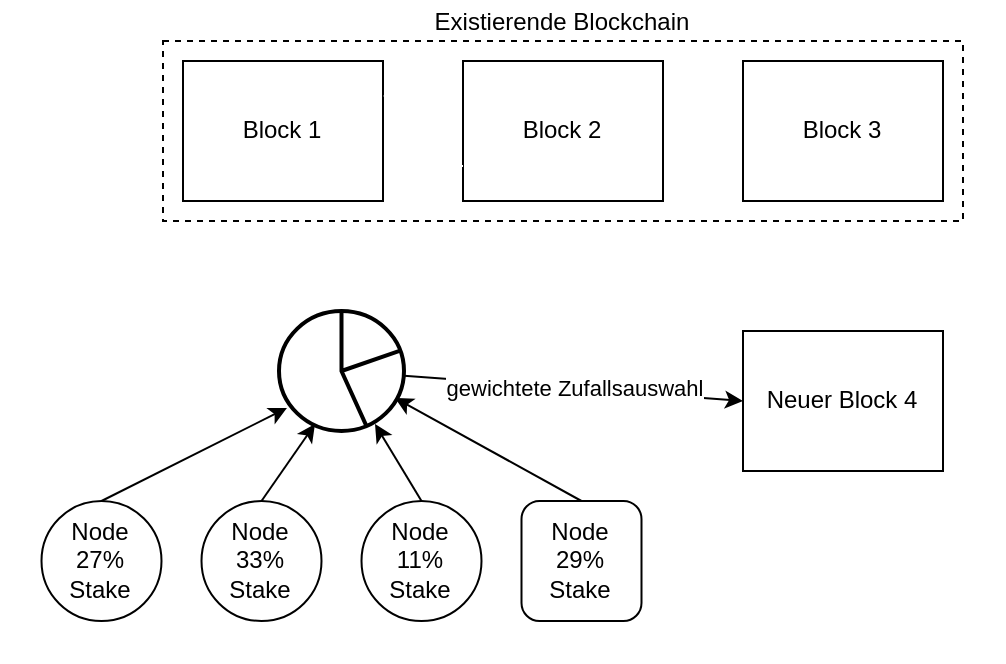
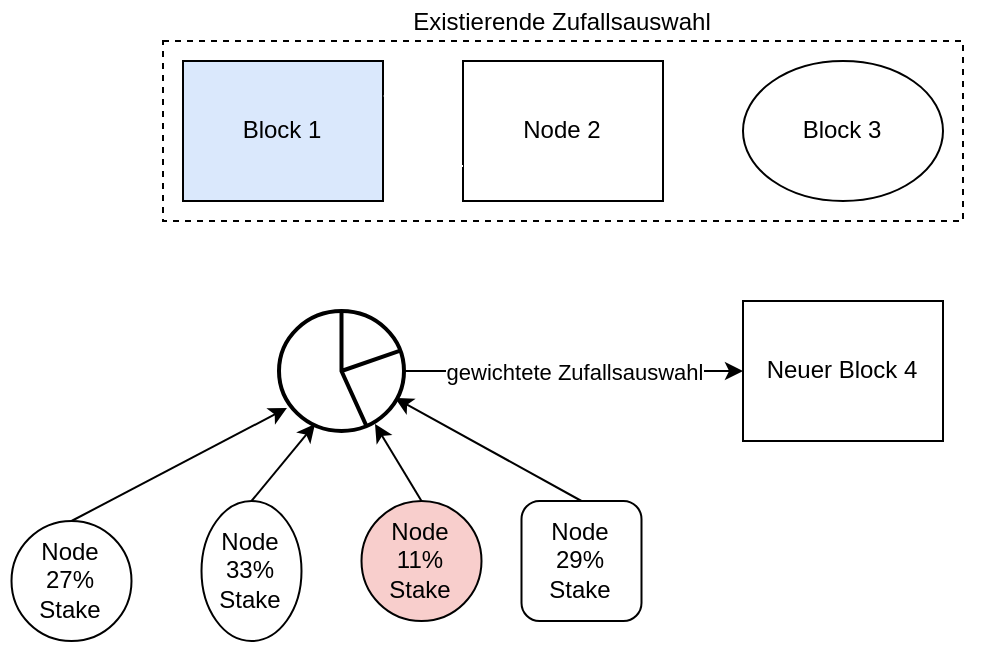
  <mxCell id="0" />
  <mxCell id="1" parent="0" />
- <mxCell id="2" value="Block 1" style="rounded=0;whiteSpace=wrap;html=1;" vertex="1" parent="1"><mxGeometry x="91" y="30" width="100" height="70" as="geometry" /></mxCell>
- <mxCell id="3" value="Block 2" style="rounded=0;whiteSpace=wrap;html=1;" vertex="1" parent="1"><mxGeometry x="231" y="30" width="100" height="70" as="geometry" /></mxCell>
- <mxCell id="4" value="Block 3" style="rounded=0;whiteSpace=wrap;html=1;" vertex="1" parent="1"><mxGeometry x="371" y="30" width="100" height="70" as="geometry" /></mxCell>
+ <mxCell id="2" value="Block 1" style="rounded=0;whiteSpace=wrap;html=1;fillColor=#dae8fc;" vertex="1" parent="1"><mxGeometry x="91" y="30" width="100" height="70" as="geometry" /></mxCell>
+ <mxCell id="3" value="Node 2" style="rounded=0;whiteSpace=wrap;html=1;" vertex="1" parent="1"><mxGeometry x="231" y="30" width="100" height="70" as="geometry" /></mxCell>
+ <mxCell id="4" value="Block 3" style="ellipse;whiteSpace=wrap;html=1;" vertex="1" parent="1"><mxGeometry x="371" y="30" width="100" height="70" as="geometry" /></mxCell>
  <mxCell id="5" style="edgeStyle=none;html=1;exitX=0;exitY=0.75;exitDx=0;exitDy=0;entryX=1;entryY=0.25;entryDx=0;entryDy=0;rounded=0;strokeColor=#FFFFFF;" edge="1" parent="1"><mxGeometry relative="1" as="geometry"><mxPoint x="231" y="82.5" as="sourcePoint" /><mxPoint x="191" y="47.5" as="targetPoint" /><Array as="points"><mxPoint x="211" y="82.5" /><mxPoint x="211" y="47.5" /></Array></mxGeometry></mxCell>
- <mxCell id="6" value="Neuer Block 4" style="rounded=0;whiteSpace=wrap;html=1;" vertex="1" parent="1"><mxGeometry x="371" y="165" width="100" height="70" as="geometry" /></mxCell>
- <mxCell id="7" value="Existierende Blockchain" style="rounded=0;whiteSpace=wrap;html=1;fillColor=none;dashed=1;labelPosition=center;verticalLabelPosition=top;align=center;verticalAlign=bottom;" vertex="1" parent="1"><mxGeometry x="81" y="20" width="400" height="90" as="geometry" /></mxCell>
+ <mxCell id="6" value="Neuer Block 4" style="rounded=0;whiteSpace=wrap;html=1;" vertex="1" parent="1"><mxGeometry x="371" y="150" width="100" height="70" as="geometry" /></mxCell>
+ <mxCell id="7" value="Existierende Zufallsauswahl" style="rounded=0;whiteSpace=wrap;html=1;fillColor=none;dashed=1;labelPosition=center;verticalLabelPosition=top;align=center;verticalAlign=bottom;" vertex="1" parent="1"><mxGeometry x="81" y="20" width="400" height="90" as="geometry" /></mxCell>
  <mxCell id="8" style="edgeStyle=none;html=1;entryX=0;entryY=0.5;entryDx=0;entryDy=0;" edge="1" parent="1" source="10" target="6"><mxGeometry relative="1" as="geometry"><mxPoint x="326" y="185" as="targetPoint" /></mxGeometry></mxCell>
  <mxCell id="9" value="gewichtete Zufallsauswahl" style="edgeLabel;html=1;align=center;verticalAlign=middle;resizable=0;points=[];" vertex="1" connectable="0" parent="8"><mxGeometry relative="1" as="geometry"><mxPoint as="offset" /></mxGeometry></mxCell>
  <mxCell id="10" value="" style="html=1;verticalLabelPosition=bottom;align=center;labelBackgroundColor=#ffffff;verticalAlign=top;strokeWidth=2;shadow=0;dashed=0;shape=mxgraph.ios7.icons.pie_chart;fillColor=none;" vertex="1" parent="1"><mxGeometry x="139" y="155" width="62.5" height="60" as="geometry" /></mxCell>
  <mxCell id="11" style="edgeStyle=none;html=1;exitX=0.5;exitY=0;exitDx=0;exitDy=0;entryX=0.064;entryY=0.808;entryDx=0;entryDy=0;entryPerimeter=0;" edge="1" parent="1" source="12" target="10"><mxGeometry relative="1" as="geometry" /></mxCell>
- <mxCell id="12" value="Node&lt;br&gt;27% Stake" style="ellipse;whiteSpace=wrap;html=1;aspect=fixed;" vertex="1" parent="1"><mxGeometry x="20.25" y="250" width="60" height="60" as="geometry" /></mxCell>
+ <mxCell id="12" value="Node&lt;br&gt;27% Stake" style="ellipse;whiteSpace=wrap;html=1;aspect=fixed;" vertex="1" parent="1"><mxGeometry x="5.25" y="260" width="60" height="60" as="geometry" /></mxCell>
  <mxCell id="13" style="edgeStyle=none;html=1;exitX=0.5;exitY=0;exitDx=0;exitDy=0;entryX=0.288;entryY=0.942;entryDx=0;entryDy=0;entryPerimeter=0;" edge="1" parent="1" source="14" target="10"><mxGeometry relative="1" as="geometry" /></mxCell>
- <mxCell id="14" value="Node&lt;br&gt;33% Stake" style="ellipse;whiteSpace=wrap;html=1;aspect=fixed;" vertex="1" parent="1"><mxGeometry x="100.25" y="250" width="60" height="60" as="geometry" /></mxCell>
+ <mxCell id="14" value="Node&lt;br&gt;33% Stake" style="ellipse;whiteSpace=wrap;html=1;aspect=fixed;" vertex="1" parent="1"><mxGeometry x="100.25" y="250" width="50" height="70" as="geometry" /></mxCell>
  <mxCell id="15" style="edgeStyle=none;html=1;exitX=0.5;exitY=0;exitDx=0;exitDy=0;entryX=0.768;entryY=0.942;entryDx=0;entryDy=0;entryPerimeter=0;" edge="1" parent="1" source="16" target="10"><mxGeometry relative="1" as="geometry" /></mxCell>
- <mxCell id="16" value="Node&lt;br&gt;11%&lt;br&gt;Stake" style="ellipse;whiteSpace=wrap;html=1;aspect=fixed;" vertex="1" parent="1"><mxGeometry x="180.25" y="250" width="60" height="60" as="geometry" /></mxCell>
+ <mxCell id="16" value="Node&lt;br&gt;11%&lt;br&gt;Stake" style="ellipse;whiteSpace=wrap;html=1;aspect=fixed;fillColor=#f8cecc;" vertex="1" parent="1"><mxGeometry x="180.25" y="250" width="60" height="60" as="geometry" /></mxCell>
  <mxCell id="17" style="edgeStyle=none;html=1;exitX=0.5;exitY=0;exitDx=0;exitDy=0;entryX=0.928;entryY=0.725;entryDx=0;entryDy=0;entryPerimeter=0;" edge="1" parent="1" source="18" target="10"><mxGeometry relative="1" as="geometry" /></mxCell>
  <mxCell id="18" value="Node&lt;br&gt;29%&lt;br&gt;Stake" style="whiteSpace=wrap;html=1;aspect=fixed;rounded=1;" vertex="1" parent="1"><mxGeometry x="260.25" y="250" width="60" height="60" as="geometry" /></mxCell>
